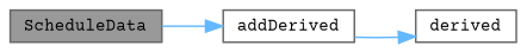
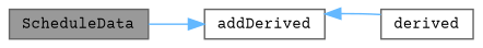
  digraph {
    fontname="Courier Prime"
    rankdir=LR
    node [color=grey40 fillcolor=white fontname="Courier Prime" fontsize=10 shape=box style=filled]
    edge [color=steelblue1 fontname="Courier Prime" fontsize=10 labelfontname=Helvetica labelfontsize=10 style=solid]
    n1 [color=gray40 fillcolor=grey60 fontcolor=black height=0.2 label=ScheduleData width=0.4]
    n2 [height=0.2 label=addDerived width=0.4]
    n3 [height=0.2 label=derived width=0.4]
    n1 -> n2
-   n2 -> n3
+   n3 -> n2
  }
